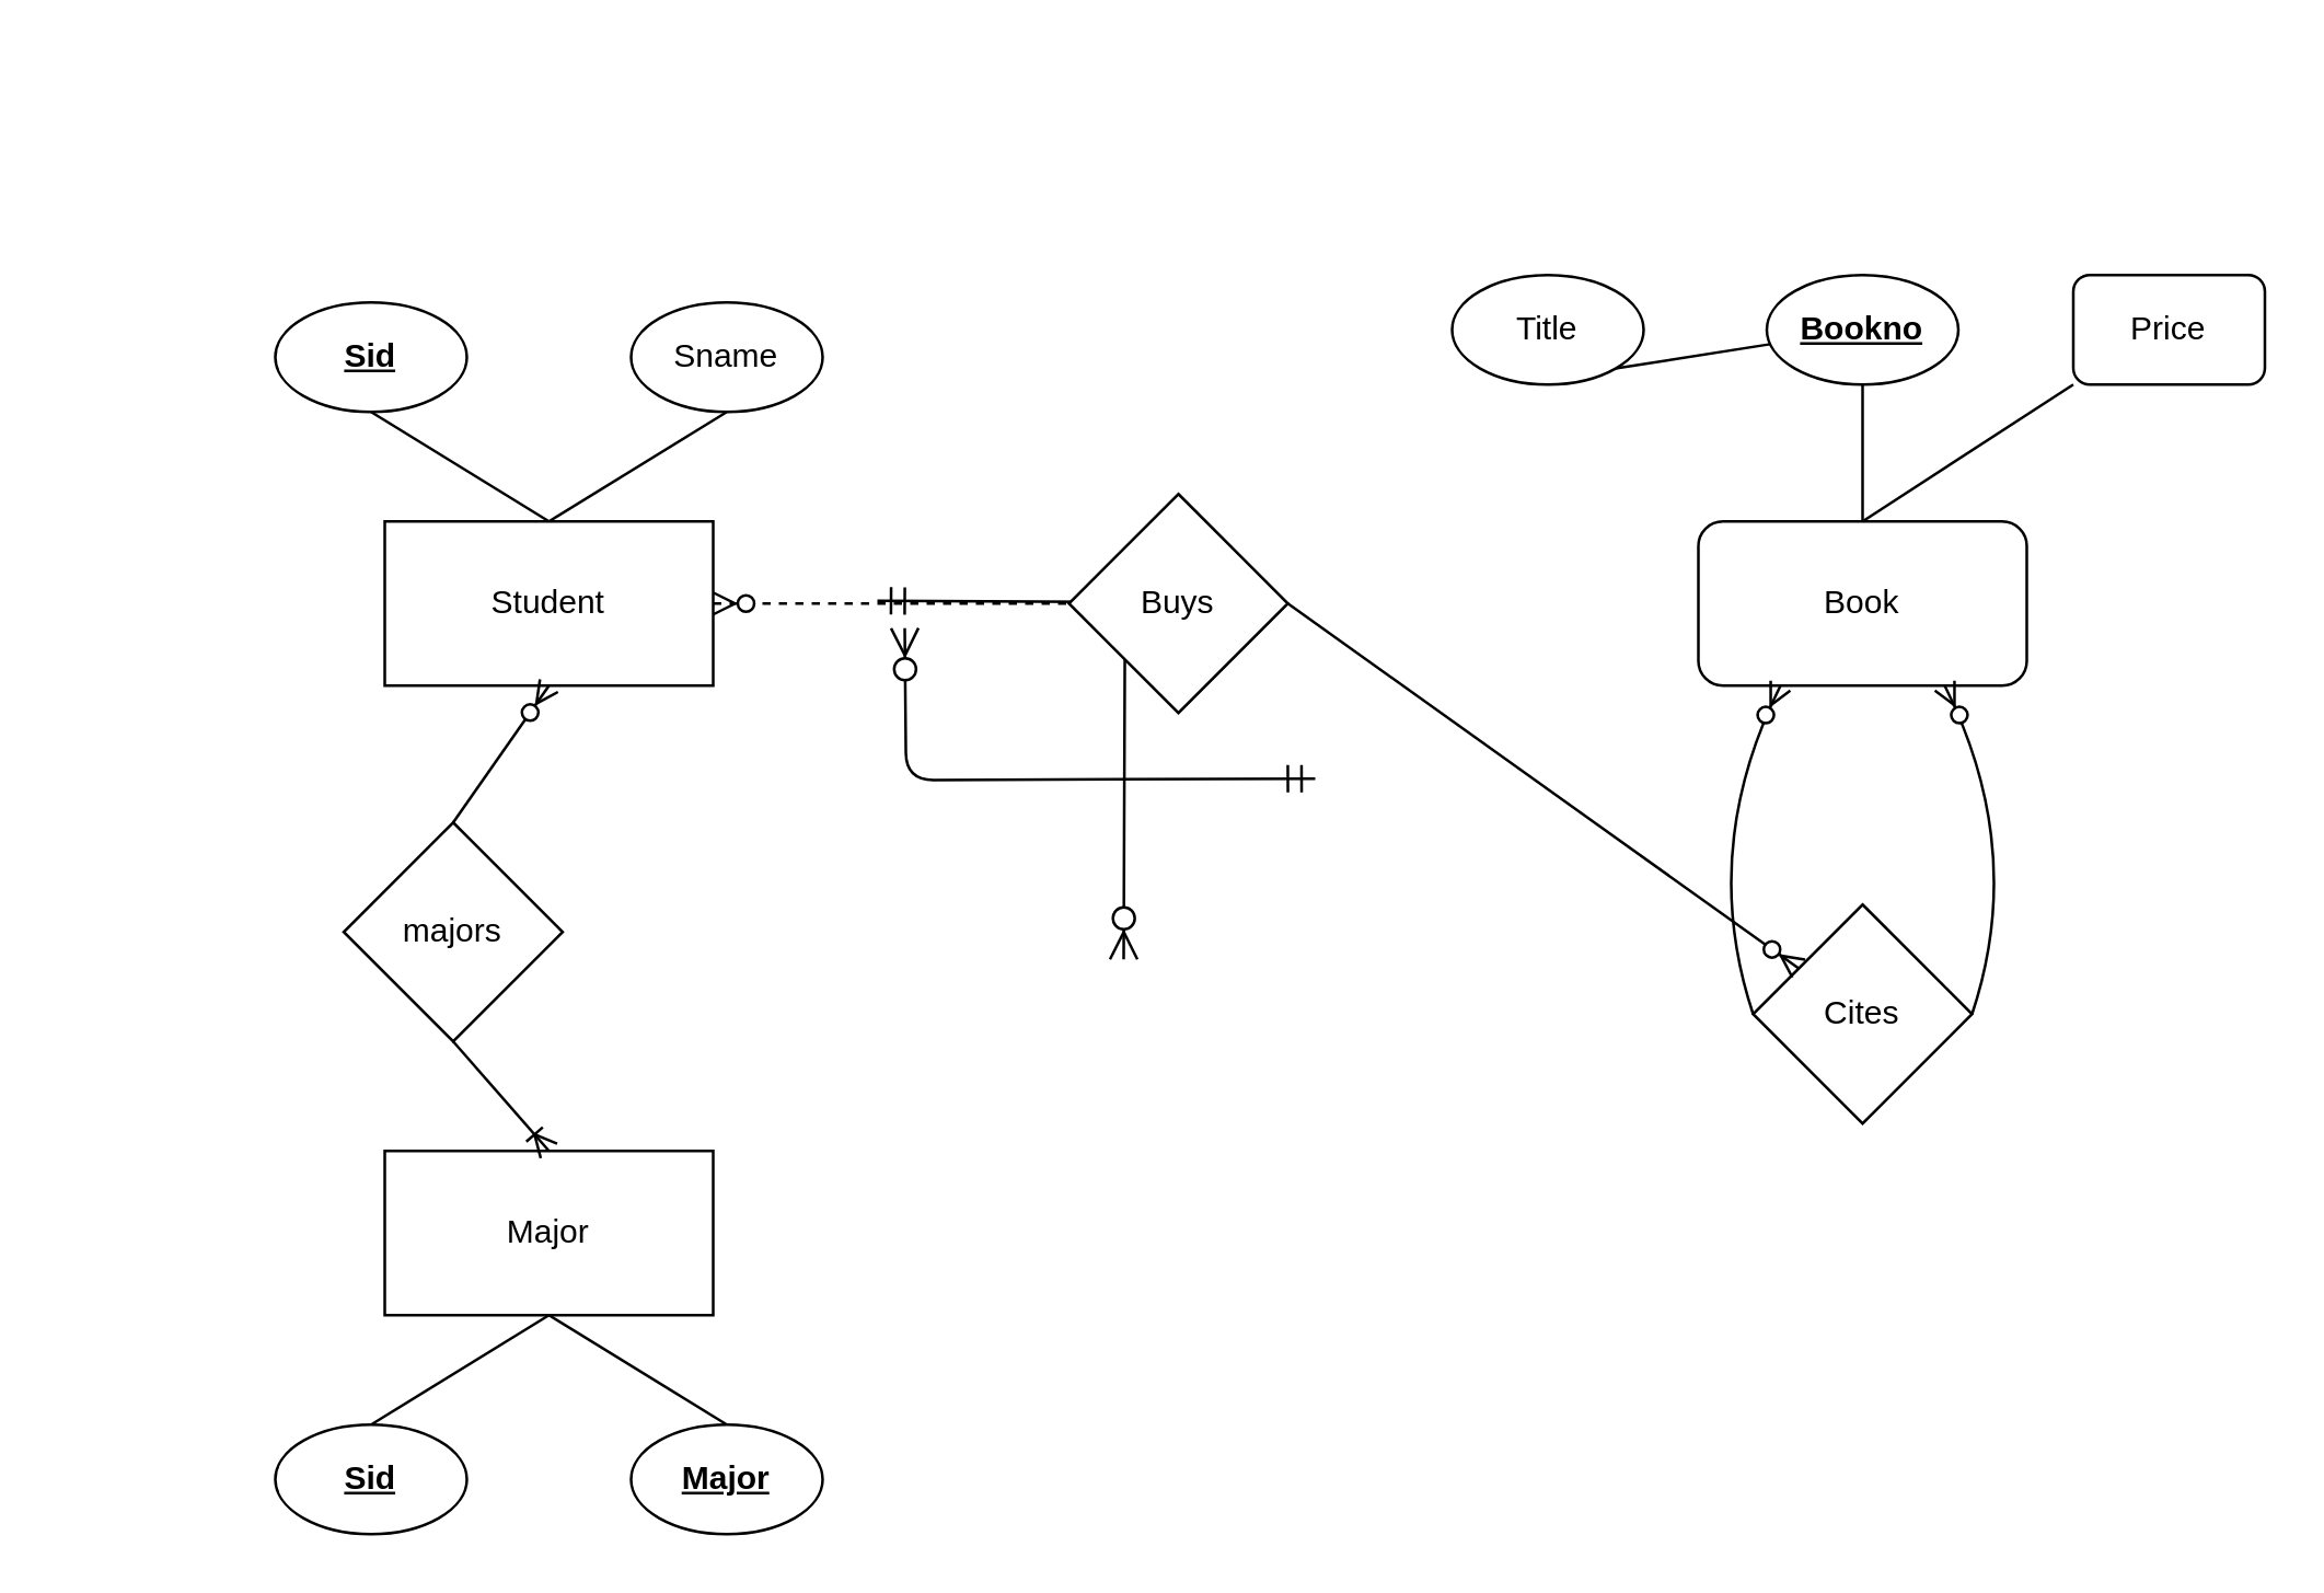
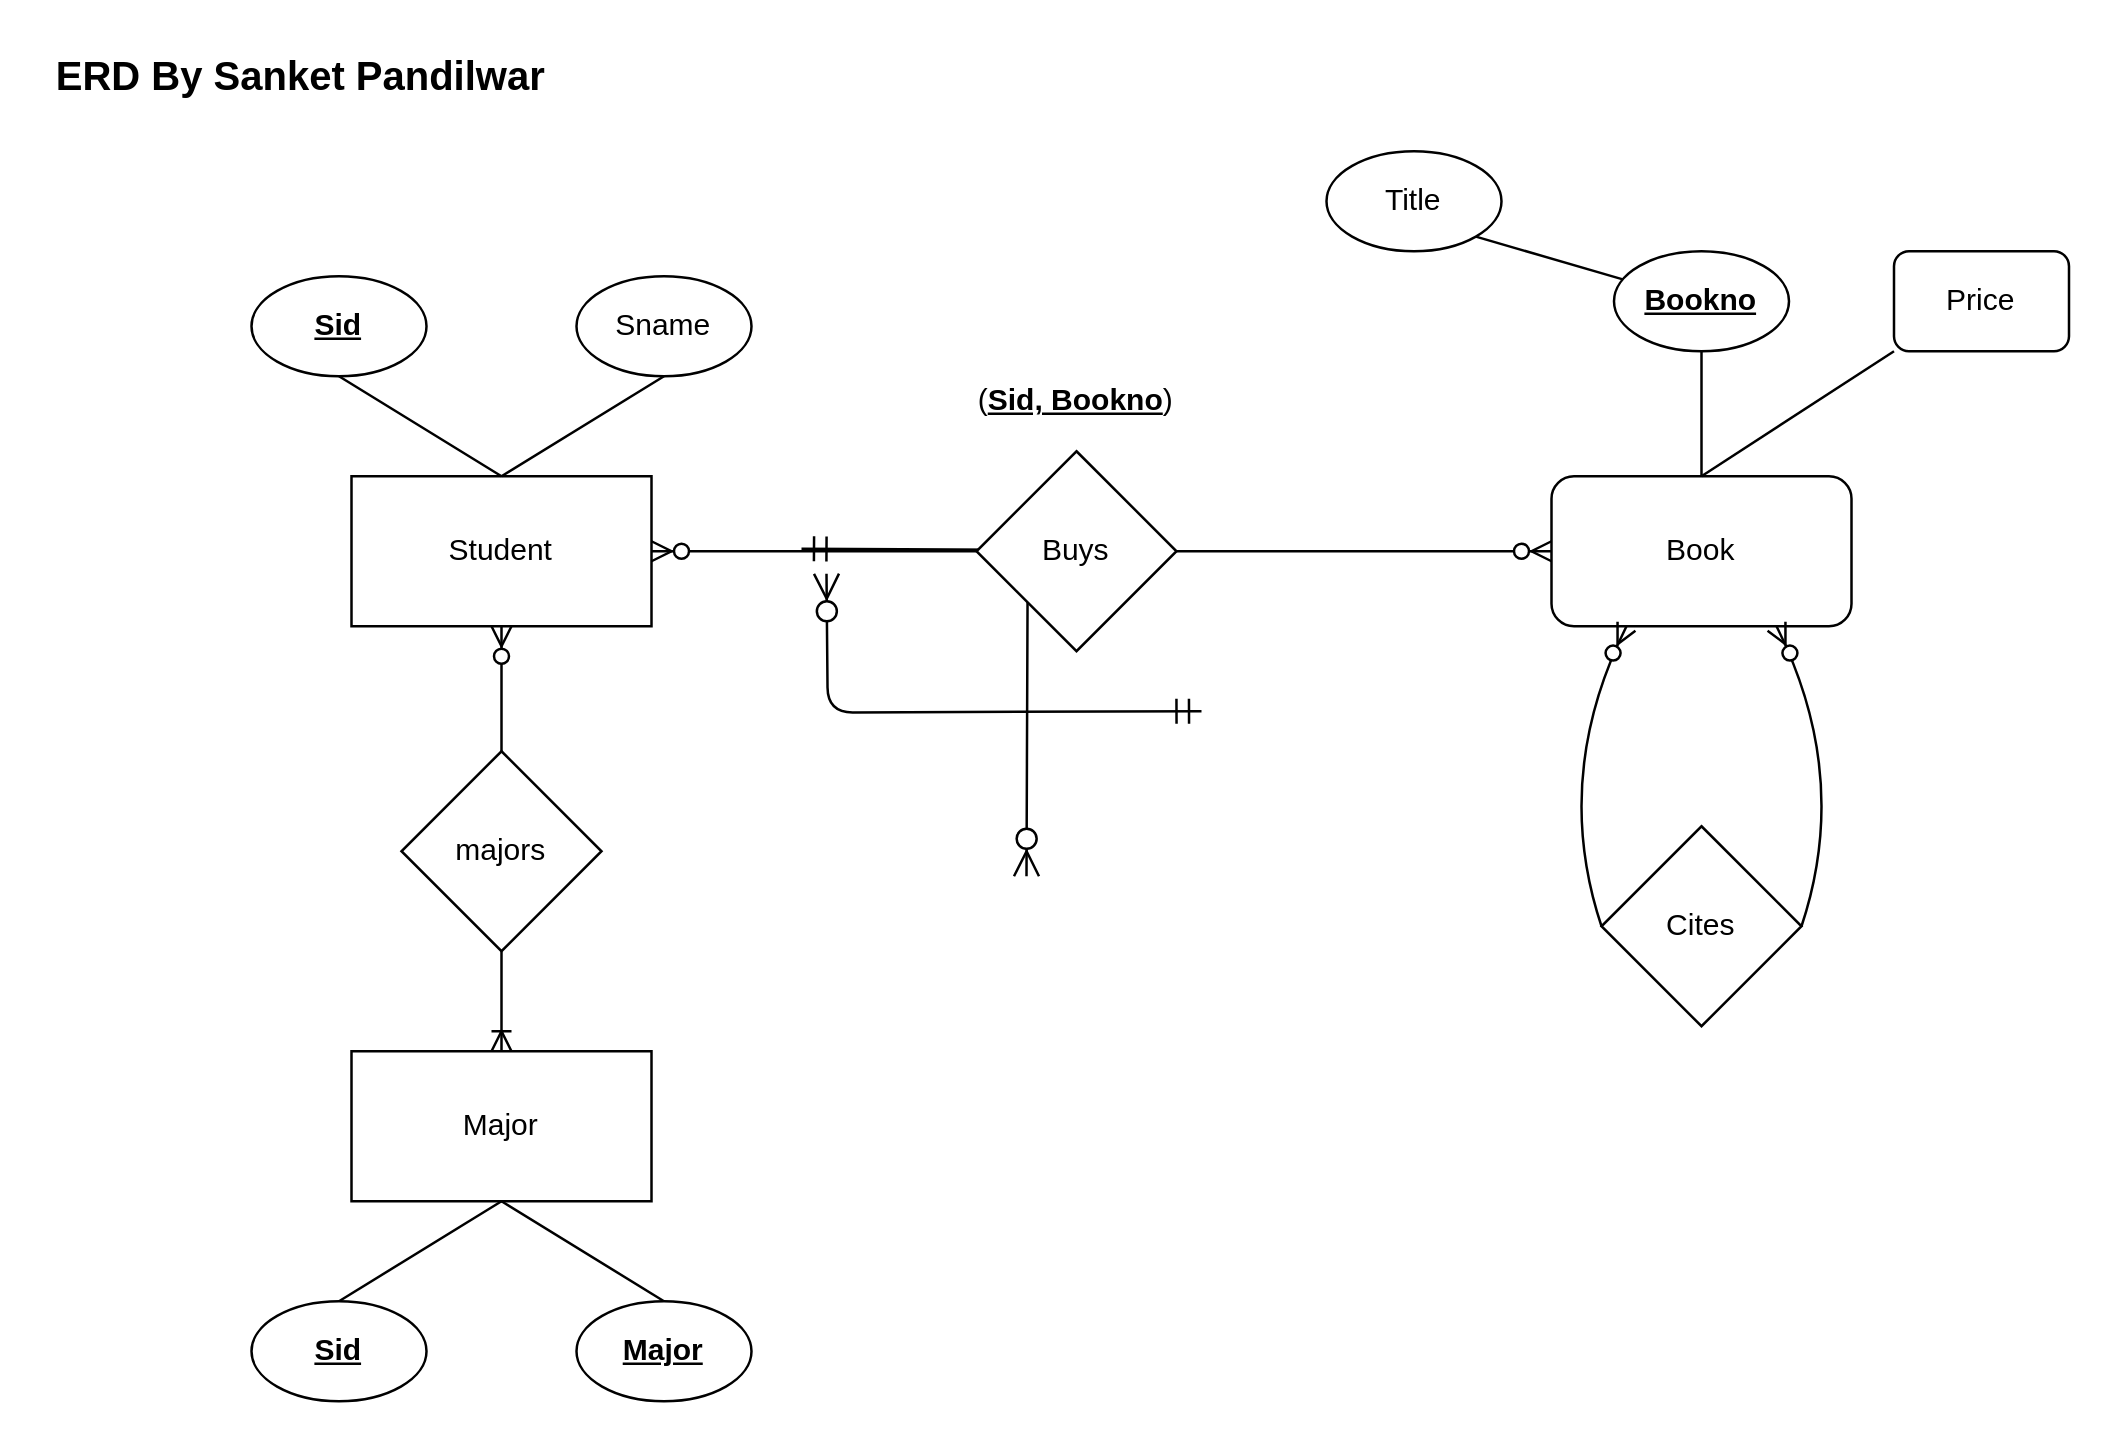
  <mxCell id="0" />
  <mxCell id="1" parent="0" />
  <mxCell id="2" value="" style="edgeStyle=orthogonalEdgeStyle;endArrow=ERzeroToMany;startArrow=ERmandOne;shadow=0;strokeWidth=1;endSize=8;startSize=8;" parent="1" edge="1"><mxGeometry width="100" height="100" relative="1" as="geometry"><mxPoint x="320" y="219" as="sourcePoint" /><mxPoint x="410" y="350" as="targetPoint" /></mxGeometry></mxCell>
  <mxCell id="3" value="" style="edgeStyle=orthogonalEdgeStyle;endArrow=ERzeroToMany;startArrow=ERmandOne;shadow=0;strokeWidth=1;endSize=8;startSize=8;" parent="1" edge="1"><mxGeometry width="100" height="100" relative="1" as="geometry"><mxPoint x="480" y="284" as="sourcePoint" /><mxPoint x="330" y="229" as="targetPoint" /><Array as="points" /></mxGeometry></mxCell>
  <mxCell id="4" value="Student" style="rounded=0;whiteSpace=wrap;html=1;" vertex="1" parent="1"><mxGeometry x="140" y="190" width="120" height="60" as="geometry" /></mxCell>
  <mxCell id="5" value="Book" style="rounded=1;whiteSpace=wrap;html=1;" vertex="1" parent="1"><mxGeometry x="620" y="190" width="120" height="60" as="geometry" /></mxCell>
  <mxCell id="6" value="Major" style="rounded=0;whiteSpace=wrap;html=1;" vertex="1" parent="1"><mxGeometry x="140" y="420" width="120" height="60" as="geometry" /></mxCell>
  <mxCell id="7" value="Buys" style="rhombus;whiteSpace=wrap;html=1;" vertex="1" parent="1"><mxGeometry x="390" y="180" width="80" height="80" as="geometry" /></mxCell>
  <mxCell id="8" value="Cites" style="rhombus;whiteSpace=wrap;html=1;" vertex="1" parent="1"><mxGeometry x="640" y="330" width="80" height="80" as="geometry" /></mxCell>
- <mxCell id="9" value="" style="endArrow=none;html=1;exitX=1;exitY=0.5;exitDx=0;exitDy=0;entryX=0;entryY=0.5;entryDx=0;entryDy=0;endFill=0;startArrow=ERzeroToMany;startFill=1;dashed=1;" edge="1" parent="1" source="4" target="7"><mxGeometry width="50" height="50" relative="1" as="geometry"><mxPoint x="390" y="370" as="sourcePoint" /><mxPoint x="440" y="320" as="targetPoint" /></mxGeometry></mxCell>
- <mxCell id="10" value="" style="endArrow=ERzeroToMany;html=1;exitX=1;exitY=0.5;exitDx=0;exitDy=0;startArrow=none;startFill=0;endFill=1;" edge="1" parent="1" source="7" target="8"><mxGeometry width="50" height="50" relative="1" as="geometry"><mxPoint x="520" y="330" as="sourcePoint" /><mxPoint x="570" y="280" as="targetPoint" /></mxGeometry></mxCell>
+ <mxCell id="9" value="" style="endArrow=none;html=1;exitX=1;exitY=0.5;exitDx=0;exitDy=0;entryX=0;entryY=0.5;entryDx=0;entryDy=0;endFill=0;startArrow=ERzeroToMany;startFill=1;" edge="1" parent="1" source="4" target="7"><mxGeometry width="50" height="50" relative="1" as="geometry"><mxPoint x="390" y="370" as="sourcePoint" /><mxPoint x="440" y="320" as="targetPoint" /></mxGeometry></mxCell>
+ <mxCell id="10" value="" style="endArrow=ERzeroToMany;html=1;exitX=1;exitY=0.5;exitDx=0;exitDy=0;entryX=0;entryY=0.5;entryDx=0;entryDy=0;startArrow=none;startFill=0;endFill=1;" edge="1" parent="1" source="7" target="5"><mxGeometry width="50" height="50" relative="1" as="geometry"><mxPoint x="520" y="330" as="sourcePoint" /><mxPoint x="570" y="280" as="targetPoint" /></mxGeometry></mxCell>
  <mxCell id="11" value="" style="endArrow=none;html=1;entryX=0;entryY=0.5;entryDx=0;entryDy=0;exitX=0.25;exitY=1;exitDx=0;exitDy=0;curved=1;startArrow=ERzeroToMany;startFill=1;" edge="1" parent="1" source="5" target="8"><mxGeometry width="50" height="50" relative="1" as="geometry"><mxPoint x="390" y="370" as="sourcePoint" /><mxPoint x="440" y="320" as="targetPoint" /><Array as="points"><mxPoint x="620" y="310" /></Array></mxGeometry></mxCell>
  <mxCell id="12" value="" style="endArrow=none;html=1;entryX=1;entryY=0.5;entryDx=0;entryDy=0;exitX=0.75;exitY=1;exitDx=0;exitDy=0;curved=1;endFill=0;startArrow=ERzeroToMany;startFill=1;" edge="1" parent="1" source="5" target="8"><mxGeometry width="50" height="50" relative="1" as="geometry"><mxPoint x="390" y="370" as="sourcePoint" /><mxPoint x="440" y="320" as="targetPoint" /><Array as="points"><mxPoint x="740" y="310" /></Array></mxGeometry></mxCell>
  <mxCell id="13" value="" style="endArrow=none;html=1;exitX=0.5;exitY=0;exitDx=0;exitDy=0;endFill=0;startArrow=ERoneToMany;startFill=0;entryX=0.5;entryY=1;entryDx=0;entryDy=0;" edge="1" parent="1" source="6" target="30"><mxGeometry width="50" height="50" relative="1" as="geometry"><mxPoint x="390" y="370" as="sourcePoint" /><mxPoint x="200" y="370" as="targetPoint" /><Array as="points" /></mxGeometry></mxCell>
  <mxCell id="14" style="edgeStyle=none;orthogonalLoop=1;jettySize=auto;html=1;exitX=0.5;exitY=0;exitDx=0;exitDy=0;startArrow=none;startFill=0;endArrow=none;endFill=0;entryX=0.5;entryY=1;entryDx=0;entryDy=0;" edge="1" parent="1" source="15" target="6"><mxGeometry relative="1" as="geometry"><mxPoint x="200" y="420" as="targetPoint" /></mxGeometry></mxCell>
  <mxCell id="15" value="Sid" style="ellipse;whiteSpace=wrap;html=1;fontStyle=5" vertex="1" parent="1"><mxGeometry x="100" y="520" width="70" height="40" as="geometry" /></mxCell>
  <mxCell id="16" style="edgeStyle=none;orthogonalLoop=1;jettySize=auto;html=1;exitX=0;exitY=1;exitDx=0;exitDy=0;startArrow=none;startFill=0;endArrow=none;endFill=0;" edge="1" parent="1" source="17"><mxGeometry relative="1" as="geometry"><mxPoint x="680" y="190" as="targetPoint" /></mxGeometry></mxCell>
  <mxCell id="17" value="Price" style="whiteSpace=wrap;html=1;rounded=1;" vertex="1" parent="1"><mxGeometry x="757" y="100" width="70" height="40" as="geometry" /></mxCell>
  <mxCell id="18" style="edgeStyle=none;orthogonalLoop=1;jettySize=auto;html=1;exitX=0.5;exitY=0;exitDx=0;exitDy=0;startArrow=none;startFill=0;endArrow=none;endFill=0;entryX=0.5;entryY=1;entryDx=0;entryDy=0;" edge="1" parent="1" source="19" target="6"><mxGeometry relative="1" as="geometry"><mxPoint x="200" y="420" as="targetPoint" /></mxGeometry></mxCell>
  <mxCell id="19" value="Major" style="ellipse;whiteSpace=wrap;html=1;fontStyle=5" vertex="1" parent="1"><mxGeometry x="230" y="520" width="70" height="40" as="geometry" /></mxCell>
  <mxCell id="20" style="edgeStyle=none;orthogonalLoop=1;jettySize=auto;html=1;exitX=0.5;exitY=1;exitDx=0;exitDy=0;entryX=0.5;entryY=0;entryDx=0;entryDy=0;startArrow=none;startFill=0;endArrow=none;endFill=0;" edge="1" parent="1" source="21" target="4"><mxGeometry relative="1" as="geometry" /></mxCell>
  <mxCell id="21" value="&lt;u&gt;Sid&lt;/u&gt;" style="ellipse;whiteSpace=wrap;html=1;fontStyle=1" vertex="1" parent="1"><mxGeometry x="100" y="110" width="70" height="40" as="geometry" /></mxCell>
  <mxCell id="22" style="edgeStyle=none;orthogonalLoop=1;jettySize=auto;html=1;exitX=0.5;exitY=1;exitDx=0;exitDy=0;startArrow=none;startFill=0;endArrow=none;endFill=0;" edge="1" parent="1" source="23"><mxGeometry relative="1" as="geometry"><mxPoint x="200" y="190" as="targetPoint" /></mxGeometry></mxCell>
  <mxCell id="23" value="Sname" style="ellipse;whiteSpace=wrap;html=1;" vertex="1" parent="1"><mxGeometry x="230" y="110" width="70" height="40" as="geometry" /></mxCell>
+ <mxCell id="24" value="(&lt;u&gt;&lt;b&gt;Sid, Bookno&lt;/b&gt;&lt;/u&gt;)" style="text;html=1;strokeColor=none;fillColor=none;align=center;verticalAlign=middle;whiteSpace=wrap;rounded=0;" vertex="1" parent="1"><mxGeometry x="375" y="150" width="110" height="20" as="geometry" /></mxCell>
  <mxCell id="25" style="edgeStyle=none;orthogonalLoop=1;jettySize=auto;html=1;exitX=0.5;exitY=1;exitDx=0;exitDy=0;startArrow=none;startFill=0;endArrow=none;endFill=0;" edge="1" parent="1" source="26"><mxGeometry relative="1" as="geometry"><mxPoint x="680" y="190" as="targetPoint" /></mxGeometry></mxCell>
  <mxCell id="26" value="Bookno" style="ellipse;whiteSpace=wrap;html=1;fontStyle=5" vertex="1" parent="1"><mxGeometry x="645" y="100" width="70" height="40" as="geometry" /></mxCell>
  <mxCell id="27" style="edgeStyle=none;orthogonalLoop=1;jettySize=auto;html=1;exitX=1;exitY=1;exitDx=0;exitDy=0;startArrow=none;startFill=0;endArrow=none;endFill=0;" edge="1" parent="1" source="28" target="26"><mxGeometry relative="1" as="geometry" /></mxCell>
- <mxCell id="28" value="Title" style="ellipse;whiteSpace=wrap;html=1;" vertex="1" parent="1"><mxGeometry x="530" y="100" width="70" height="40" as="geometry" /></mxCell>
+ <mxCell id="28" value="Title" style="ellipse;whiteSpace=wrap;html=1;" vertex="1" parent="1"><mxGeometry x="530" y="60" width="70" height="40" as="geometry" /></mxCell>
  <mxCell id="29" style="edgeStyle=none;orthogonalLoop=1;jettySize=auto;html=1;exitX=0.5;exitY=0;exitDx=0;exitDy=0;entryX=0.5;entryY=1;entryDx=0;entryDy=0;startArrow=none;startFill=0;endArrow=ERzeroToMany;endFill=1;" edge="1" parent="1" source="30" target="4"><mxGeometry relative="1" as="geometry" /></mxCell>
- <mxCell id="30" value="majors" style="rhombus;whiteSpace=wrap;html=1;" vertex="1" parent="1"><mxGeometry x="125" y="300" width="80" height="80" as="geometry" /></mxCell>
+ <mxCell id="30" value="majors" style="rhombus;whiteSpace=wrap;html=1;" vertex="1" parent="1"><mxGeometry x="160" y="300" width="80" height="80" as="geometry" /></mxCell>
+ <mxCell id="31" value="&lt;h2&gt;&lt;b&gt;&lt;font style=&quot;font-size: 16px&quot;&gt;ERD By Sanket Pandilwar&lt;/font&gt;&lt;/b&gt;&lt;/h2&gt;" style="text;html=1;strokeColor=none;fillColor=none;align=center;verticalAlign=middle;whiteSpace=wrap;rounded=0;" vertex="1" parent="1"><mxGeometry x="20" y="20" width="200" height="20" as="geometry" /></mxCell>
